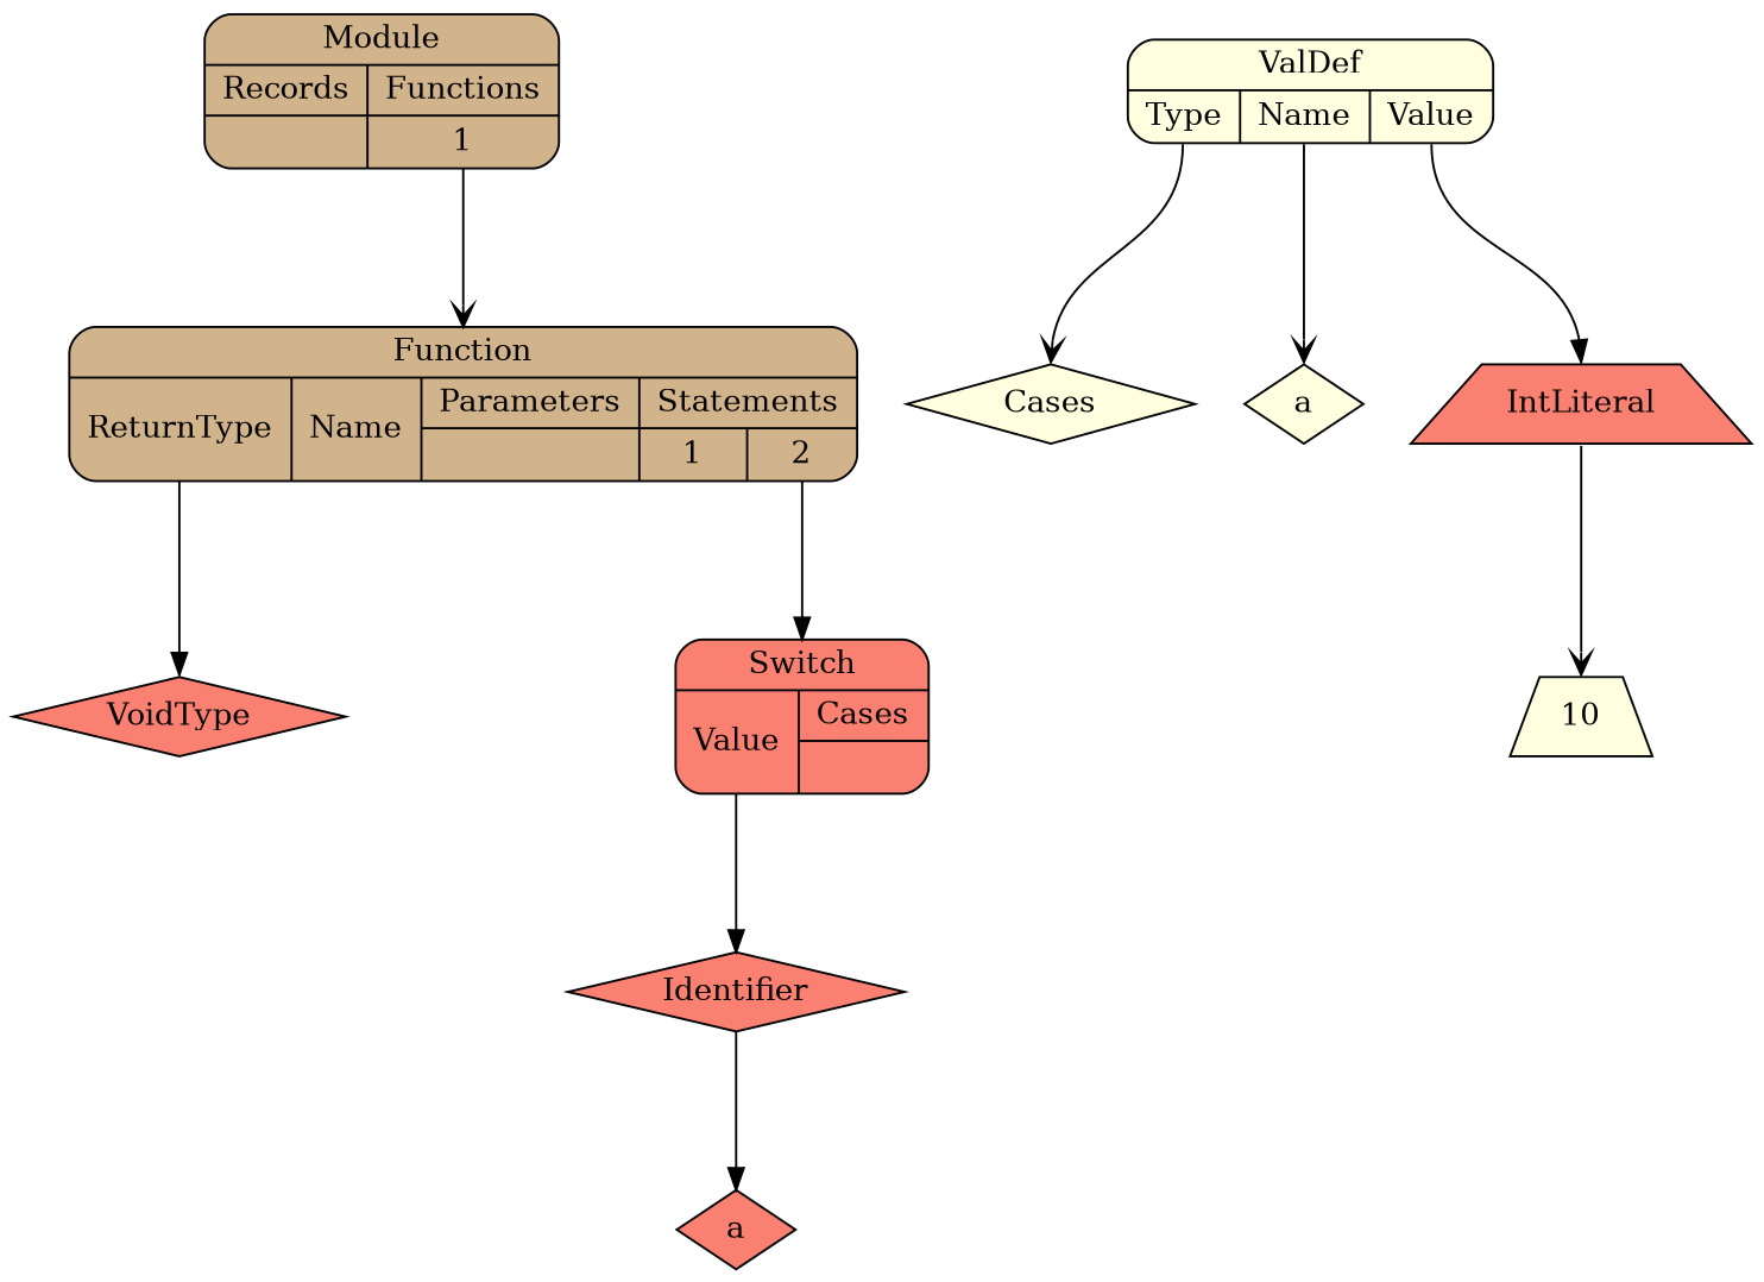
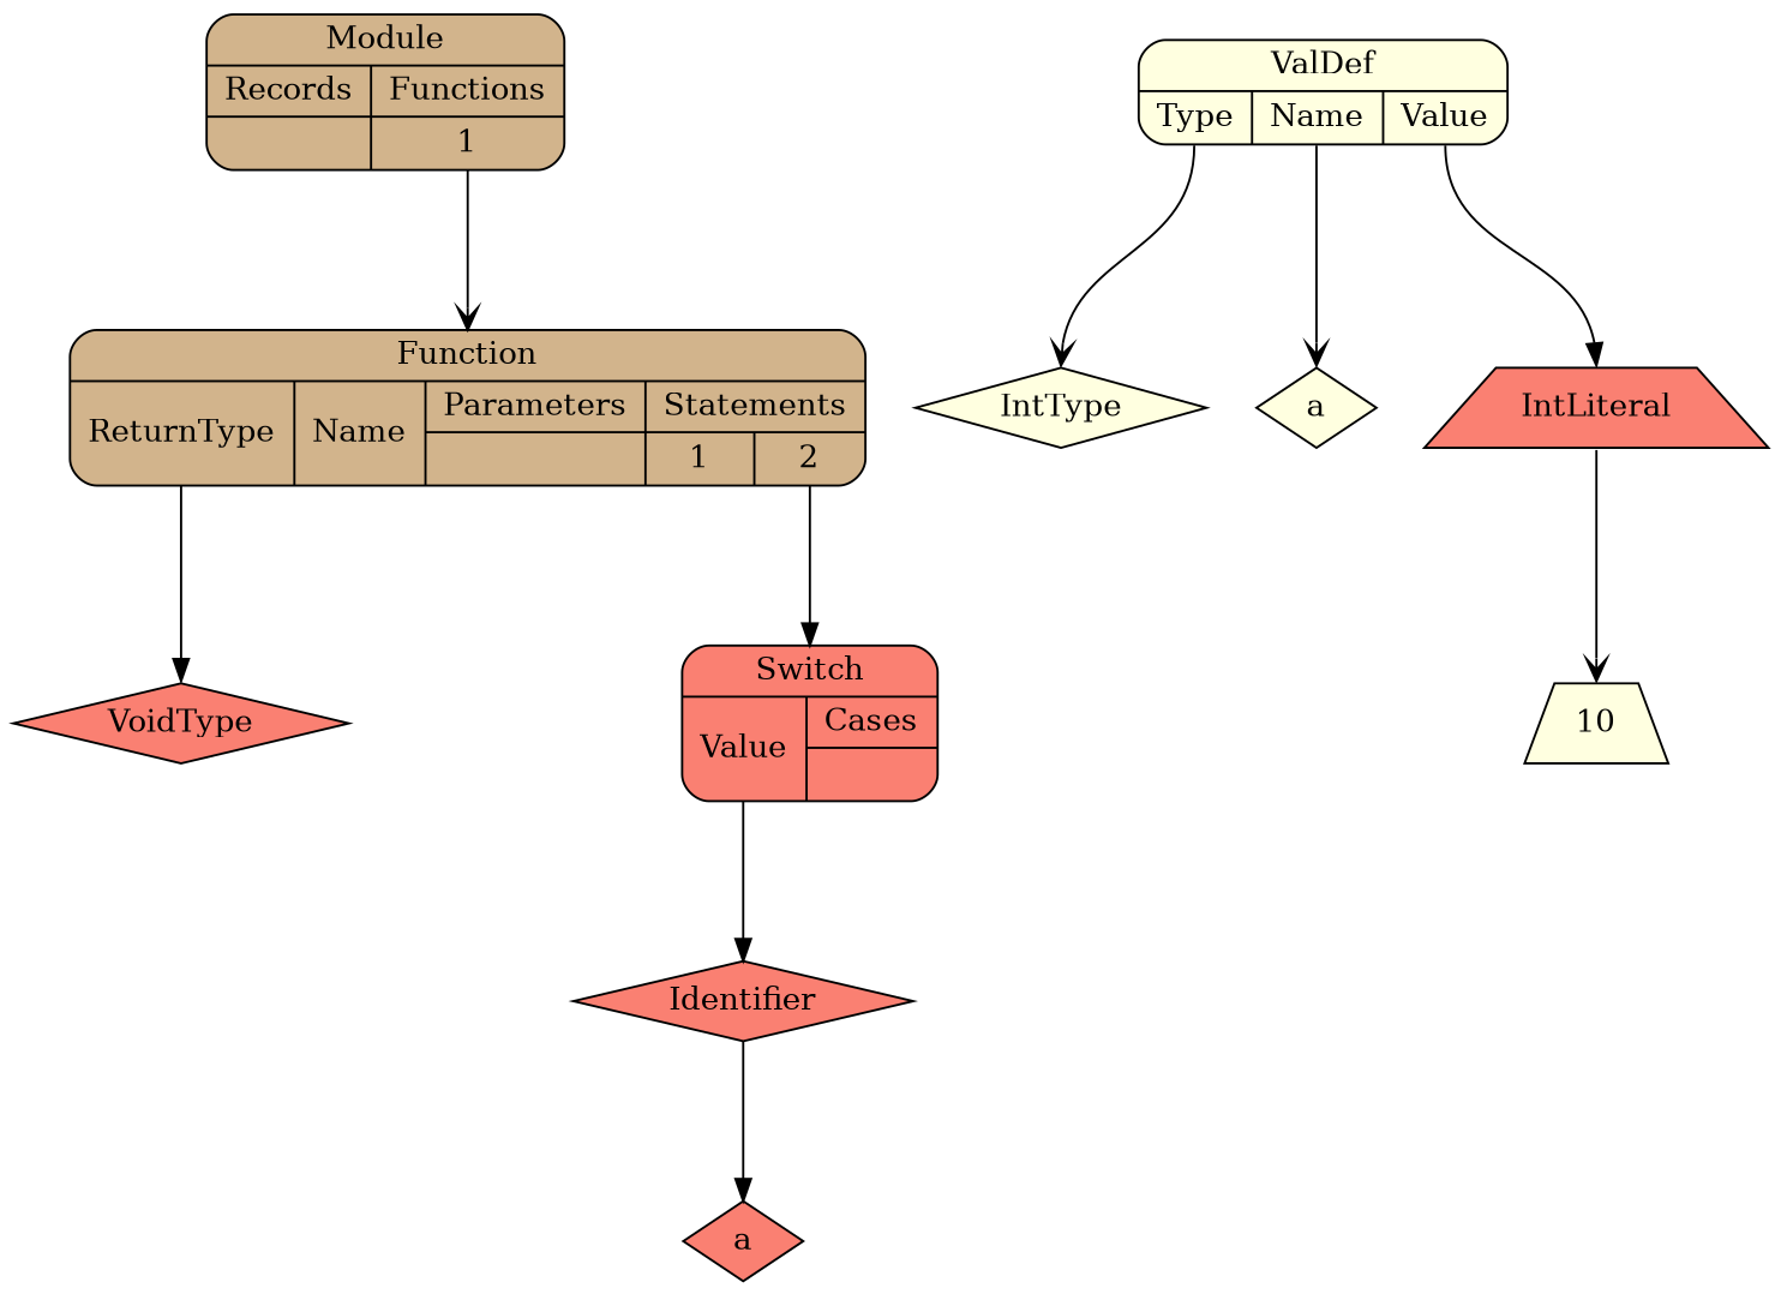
  digraph {
    fontname="DejaVu Serif"
    nodesep=0.3
    ordering=out
    ranksep=1
    node [fillcolor=salmon fontname="DejaVu Serif" shape=diamond style=filled]
    edge [arrowhead=normal fontname="DejaVu Serif" headport=n tailport="p0:s"]
    n1 [label=VoidType]
-   n2 [fillcolor=lightyellow label=Cases]
+   n2 [fillcolor=lightyellow label=IntType]
    n3 [fillcolor=lightyellow label=a]
    n4 [fillcolor=lightyellow label=10 shape=trapezium]
    n5 [label=IntLiteral shape=trapezium]
    n6 [fillcolor=lightyellow label="{ValDef|{<p0>Type|<p1>Name|<p2>Value}}" shape=Mrecord]
    n7 [label=a]
    n8 [label=Identifier]
    n9 [label="{Switch|{<p0>Value|{Cases|{}}}}" shape=Mrecord]
    n10 [fillcolor=tan label="{Function|{<p0>ReturnType|<p1>Name|{Parameters|{}}|{Statements|{<p3_0>1|<p3_1>2}}}}" shape=Mrecord]
    n11 [fillcolor=tan label="{Module|{{Records|{}}|{Functions|{<p1_0>1}}}}" shape=Mrecord]
    n5 -> n4 [arrowhead=vee tailport=s]
    n6 -> n2 [arrowhead=vee]
    n6 -> n3 [arrowhead=vee tailport="p1:s"]
    n6 -> n5 [tailport="p2:s"]
    n8 -> n7 [tailport=s]
    n9 -> n8
    n10 -> n1
    n10 -> n9 [tailport="p3_1:s"]
    n11 -> n10 [arrowhead=vee tailport="p1_0:s"]
  }
